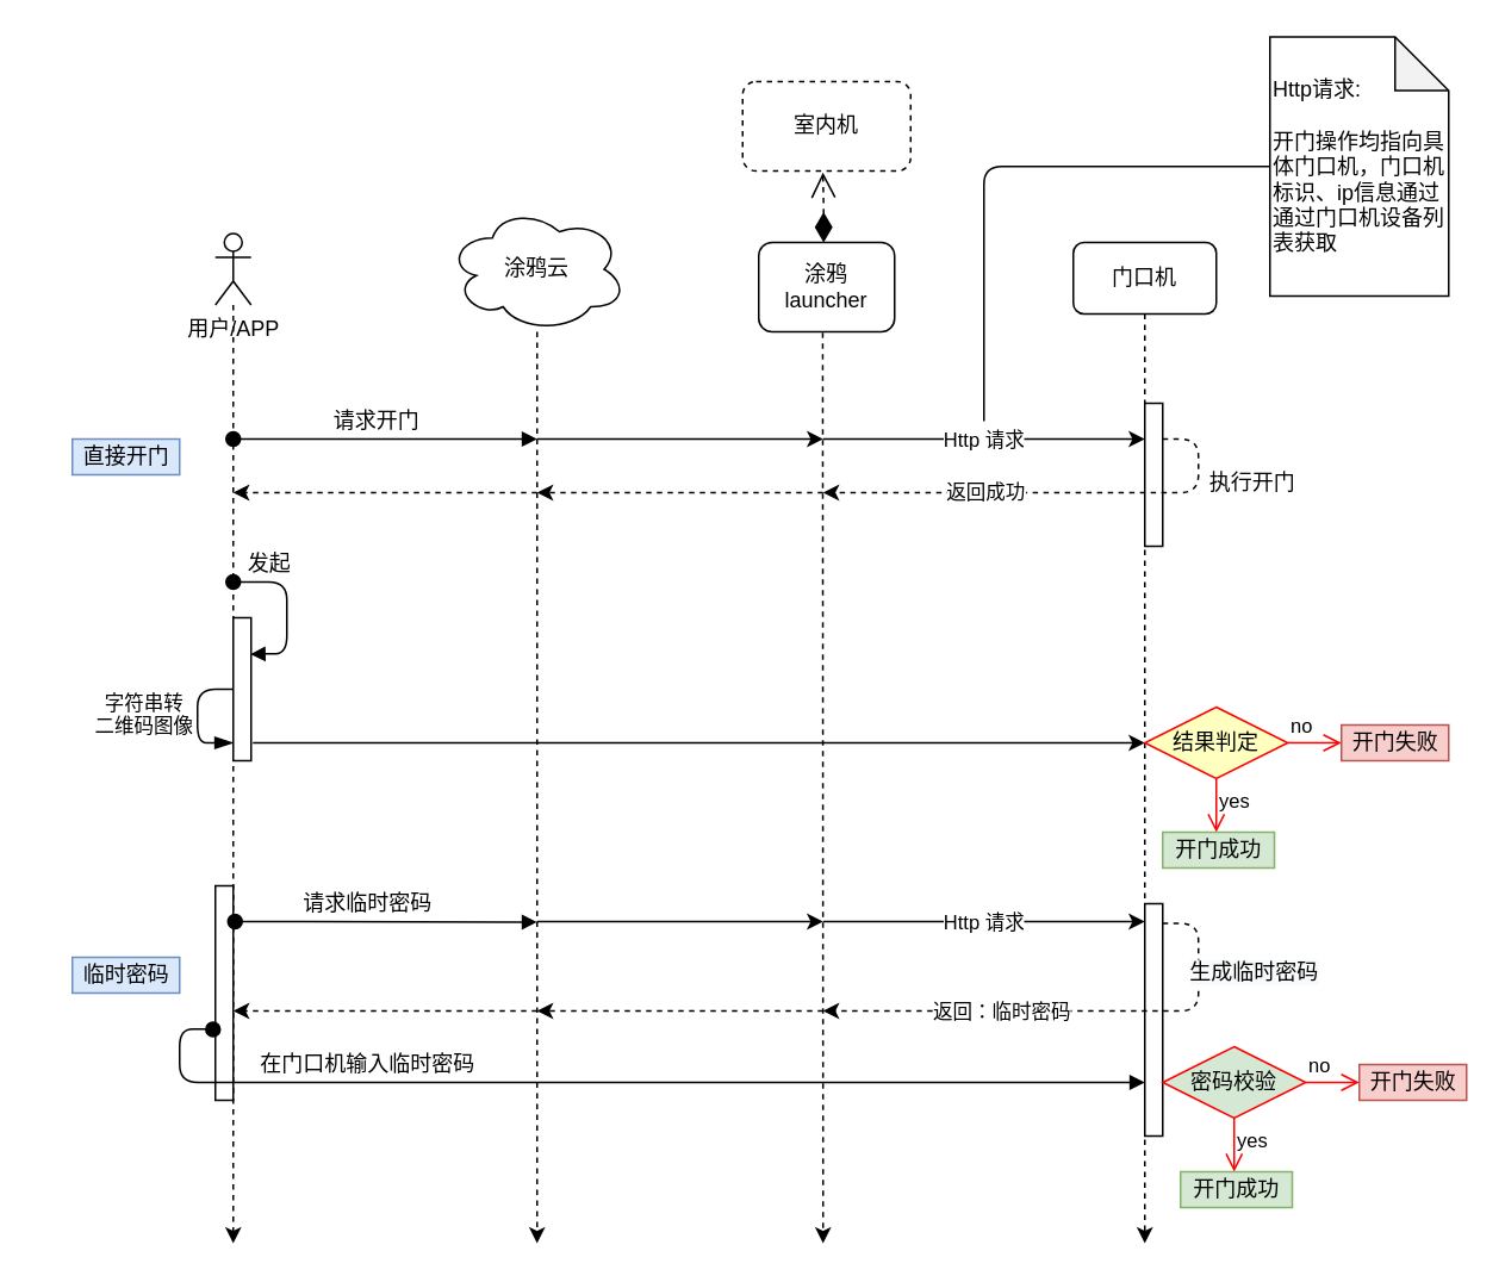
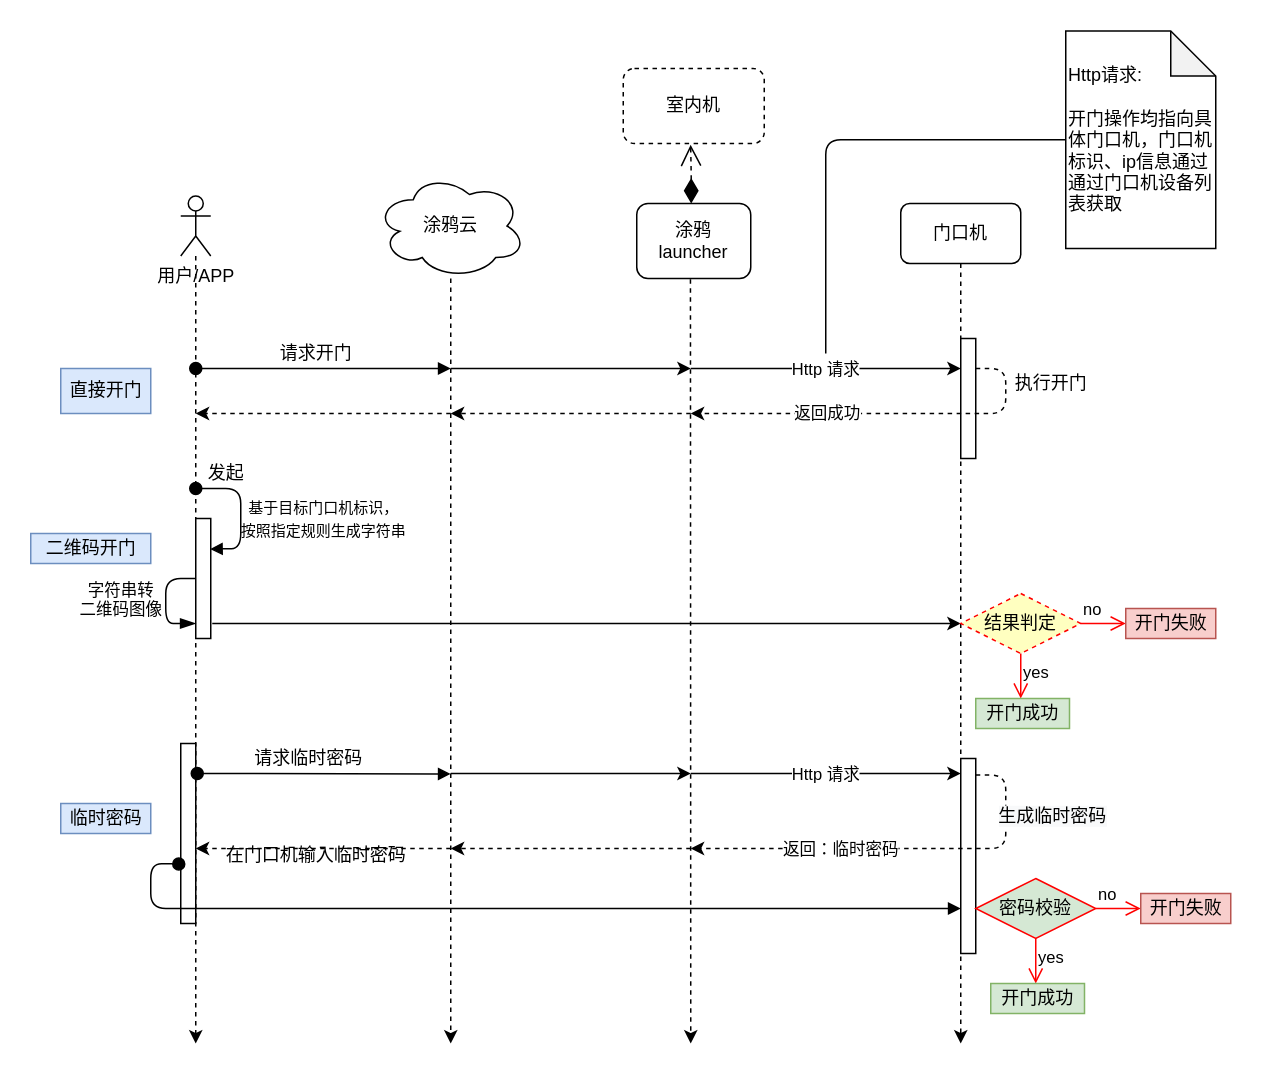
  <mxCell id="0" />
  <mxCell id="1" parent="0" />
  <mxCell id="2" style="edgeStyle=orthogonalEdgeStyle;rounded=0;orthogonalLoop=1;jettySize=auto;html=1;dashed=1;" parent="1" source="3" edge="1"><mxGeometry relative="1" as="geometry"><mxPoint x="130" y="695" as="targetPoint" /><Array as="points"><mxPoint x="130" y="665" /></Array></mxGeometry></mxCell>
  <mxCell id="3" value="用户/APP" style="shape=umlActor;verticalLabelPosition=bottom;verticalAlign=top;html=1;outlineConnect=0;" parent="1" vertex="1"><mxGeometry x="120" y="130" width="20" height="40" as="geometry" /></mxCell>
  <mxCell id="4" value="室内机" style="rounded=1;whiteSpace=wrap;html=1;dashed=1;" parent="1" vertex="1"><mxGeometry x="415" y="45" width="94" height="50" as="geometry" /></mxCell>
  <mxCell id="5" style="edgeStyle=orthogonalEdgeStyle;rounded=0;orthogonalLoop=1;jettySize=auto;html=1;dashed=1;exitX=0.5;exitY=1;exitDx=0;exitDy=0;" parent="1" source="6" edge="1"><mxGeometry relative="1" as="geometry"><mxPoint x="640" y="695" as="targetPoint" /><Array as="points"><mxPoint x="640" y="685" /></Array></mxGeometry></mxCell>
  <mxCell id="6" value="门口机" style="rounded=1;whiteSpace=wrap;html=1;" parent="1" vertex="1"><mxGeometry x="600" y="135" width="80" height="40" as="geometry" /></mxCell>
  <mxCell id="7" style="edgeStyle=orthogonalEdgeStyle;rounded=0;orthogonalLoop=1;jettySize=auto;html=1;dashed=1;" parent="1" source="8" edge="1"><mxGeometry relative="1" as="geometry"><mxPoint x="300" y="695" as="targetPoint" /><Array as="points"><mxPoint x="300" y="665" /></Array></mxGeometry></mxCell>
  <mxCell id="8" value="涂鸦云" style="ellipse;shape=cloud;whiteSpace=wrap;html=1;" parent="1" vertex="1"><mxGeometry x="250" y="115" width="100" height="70" as="geometry" /></mxCell>
  <mxCell id="9" style="edgeStyle=orthogonalEdgeStyle;rounded=0;orthogonalLoop=1;jettySize=auto;html=1;dashed=1;exitX=0.471;exitY=1.009;exitDx=0;exitDy=0;exitPerimeter=0;" parent="1" source="10" edge="1"><mxGeometry relative="1" as="geometry"><mxPoint x="460" y="695" as="targetPoint" /><mxPoint x="460" y="185" as="sourcePoint" /><Array as="points"><mxPoint x="460" y="195" /><mxPoint x="460" y="195" /></Array></mxGeometry></mxCell>
  <mxCell id="10" value="涂鸦&lt;br&gt;launcher" style="rounded=1;whiteSpace=wrap;html=1;" parent="1" vertex="1"><mxGeometry x="424" y="135" width="76" height="50" as="geometry" /></mxCell>
- <mxCell id="11" value="直接开门" style="text;html=1;align=center;verticalAlign=middle;resizable=0;points=[];autosize=1;fillColor=#dae8fc;strokeColor=#6c8ebf;" parent="1" vertex="1"><mxGeometry x="40" y="245" width="60" height="20" as="geometry" /></mxCell>
+ <mxCell id="11" value="直接开门" style="text;html=1;align=center;verticalAlign=middle;resizable=0;points=[];autosize=1;fillColor=#dae8fc;strokeColor=#6c8ebf;" parent="1" vertex="1"><mxGeometry x="40" y="245" width="60" height="30" as="geometry" /></mxCell>
  <mxCell id="12" value="" style="html=1;verticalAlign=bottom;startArrow=oval;startFill=1;endArrow=block;startSize=8;" parent="1" edge="1"><mxGeometry width="60" relative="1" as="geometry"><mxPoint x="130" y="245" as="sourcePoint" /><mxPoint x="300" y="245" as="targetPoint" /></mxGeometry></mxCell>
  <mxCell id="13" value="" style="endArrow=classic;html=1;" parent="1" edge="1"><mxGeometry width="50" height="50" relative="1" as="geometry"><mxPoint x="300" y="245" as="sourcePoint" /><mxPoint x="460" y="245" as="targetPoint" /></mxGeometry></mxCell>
  <mxCell id="14" value="" style="endArrow=classic;html=1;" parent="1" edge="1"><mxGeometry width="50" height="50" relative="1" as="geometry"><mxPoint x="460" y="515" as="sourcePoint" /><mxPoint x="640" y="515" as="targetPoint" /></mxGeometry></mxCell>
  <mxCell id="15" value="Http 请求" style="edgeLabel;html=1;align=center;verticalAlign=middle;resizable=0;points=[];" parent="14" vertex="1" connectable="0"><mxGeometry x="-0.221" y="1" relative="1" as="geometry"><mxPoint x="19.71" y="1" as="offset" /></mxGeometry></mxCell>
  <mxCell id="16" value="" style="html=1;points=[];perimeter=orthogonalPerimeter;" parent="1" vertex="1"><mxGeometry x="640" y="225" width="10" height="80" as="geometry" /></mxCell>
  <mxCell id="17" value="" style="endArrow=classic;html=1;dashed=1;" parent="1" edge="1"><mxGeometry width="50" height="50" relative="1" as="geometry"><mxPoint x="460" y="275" as="sourcePoint" /><mxPoint x="300" y="275" as="targetPoint" /></mxGeometry></mxCell>
  <mxCell id="18" value="" style="endArrow=classic;html=1;dashed=1;" parent="1" edge="1"><mxGeometry width="50" height="50" relative="1" as="geometry"><mxPoint x="300" y="275" as="sourcePoint" /><mxPoint x="130" y="275" as="targetPoint" /></mxGeometry></mxCell>
  <mxCell id="19" value="请求开门" style="text;html=1;align=center;verticalAlign=middle;resizable=0;points=[];autosize=1;" parent="1" vertex="1"><mxGeometry x="180" y="225" width="60" height="20" as="geometry" /></mxCell>
  <mxCell id="20" value="" style="endArrow=open;html=1;endSize=12;startArrow=diamondThin;startSize=14;startFill=1;edgeStyle=orthogonalEdgeStyle;align=left;verticalAlign=bottom;entryX=0.478;entryY=1.016;entryDx=0;entryDy=0;exitX=0.478;exitY=0;exitDx=0;exitDy=0;entryPerimeter=0;exitPerimeter=0;dashed=1;" parent="1" source="10" target="4" edge="1"><mxGeometry x="-1" y="-88" relative="1" as="geometry"><mxPoint x="344" y="115" as="sourcePoint" /><mxPoint x="504" y="115" as="targetPoint" /><mxPoint as="offset" /></mxGeometry></mxCell>
+ <mxCell id="21" value="二维码开门" style="text;html=1;align=center;verticalAlign=middle;resizable=0;points=[];autosize=1;fillColor=#dae8fc;strokeColor=#6c8ebf;" parent="1" vertex="1"><mxGeometry x="20" y="355" width="80" height="20" as="geometry" /></mxCell>
  <mxCell id="22" value="" style="html=1;points=[];perimeter=orthogonalPerimeter;" parent="1" vertex="1"><mxGeometry x="130" y="345" width="10" height="80" as="geometry" /></mxCell>
  <mxCell id="23" value="字符串转&lt;br&gt;二维码图像" style="html=1;verticalAlign=bottom;endArrow=blockThin;endSize=8;exitX=0;exitY=0.5;exitDx=0;exitDy=0;exitPerimeter=0;entryX=0;entryY=0.875;entryDx=0;entryDy=0;entryPerimeter=0;endFill=1;" parent="1" source="22" target="22" edge="1"><mxGeometry x="0.429" y="-30" relative="1" as="geometry"><mxPoint x="90" y="415" as="targetPoint" /><Array as="points"><mxPoint x="110" y="385" /><mxPoint x="110" y="415" /></Array><mxPoint x="-30" y="-30" as="offset" /></mxGeometry></mxCell>
+ <mxCell id="24" value="&lt;font style=&quot;font-size: 10px&quot;&gt;基于目标门口机标识，&lt;br&gt;按照指定规则生成字符串&lt;/font&gt;" style="text;html=1;align=center;verticalAlign=middle;resizable=0;points=[];autosize=1;" parent="1" vertex="1"><mxGeometry x="150" y="325" width="130" height="40" as="geometry" /></mxCell>
  <mxCell id="25" value="" style="html=1;verticalAlign=bottom;startArrow=oval;startFill=1;endArrow=block;startSize=8;entryX=0.947;entryY=0.255;entryDx=0;entryDy=0;entryPerimeter=0;" parent="1" target="22" edge="1"><mxGeometry width="60" relative="1" as="geometry"><mxPoint x="130" y="325" as="sourcePoint" /><mxPoint x="160" y="365" as="targetPoint" /><Array as="points"><mxPoint x="160" y="325" /><mxPoint x="160" y="365" /></Array></mxGeometry></mxCell>
  <mxCell id="26" value="发起" style="text;html=1;align=center;verticalAlign=middle;resizable=0;points=[];autosize=1;" parent="1" vertex="1"><mxGeometry x="130" y="305" width="40" height="20" as="geometry" /></mxCell>
  <mxCell id="27" value="" style="endArrow=classic;html=1;entryX=0;entryY=0.5;entryDx=0;entryDy=0;" parent="1" target="28" edge="1"><mxGeometry width="50" height="50" relative="1" as="geometry"><mxPoint x="141" y="415" as="sourcePoint" /><mxPoint x="640" y="417" as="targetPoint" /></mxGeometry></mxCell>
- <mxCell id="28" value="结果判定" style="rhombus;whiteSpace=wrap;html=1;fillColor=#ffffc0;strokeColor=#ff0000;" parent="1" vertex="1"><mxGeometry x="640" y="395" width="80" height="40" as="geometry" /></mxCell>
+ <mxCell id="28" value="结果判定" style="rhombus;whiteSpace=wrap;html=1;fillColor=#ffffc0;strokeColor=#ff0000;dashed=1;" parent="1" vertex="1"><mxGeometry x="640" y="395" width="80" height="40" as="geometry" /></mxCell>
  <mxCell id="29" value="no" style="edgeStyle=orthogonalEdgeStyle;html=1;align=left;verticalAlign=bottom;endArrow=open;endSize=8;strokeColor=#ff0000;" parent="1" source="28" edge="1"><mxGeometry x="-1" relative="1" as="geometry"><mxPoint x="750" y="415" as="targetPoint" /></mxGeometry></mxCell>
  <mxCell id="30" value="yes" style="edgeStyle=orthogonalEdgeStyle;html=1;align=left;verticalAlign=top;endArrow=open;endSize=8;strokeColor=#ff0000;" parent="1" source="28" edge="1"><mxGeometry x="-1" relative="1" as="geometry"><mxPoint x="680" y="465" as="targetPoint" /></mxGeometry></mxCell>
  <mxCell id="31" value="开门成功" style="html=1;fillColor=#d5e8d4;strokeColor=#82b366;" parent="1" vertex="1"><mxGeometry x="650" y="465" width="62.5" height="20" as="geometry" /></mxCell>
  <mxCell id="32" value="开门失败" style="html=1;fillColor=#f8cecc;strokeColor=#b85450;" parent="1" vertex="1"><mxGeometry x="750" y="405" width="60" height="20" as="geometry" /></mxCell>
  <mxCell id="33" value="临时密码" style="text;html=1;align=center;verticalAlign=middle;resizable=0;points=[];autosize=1;fillColor=#dae8fc;strokeColor=#6c8ebf;" parent="1" vertex="1"><mxGeometry x="40" y="535" width="60" height="20" as="geometry" /></mxCell>
  <mxCell id="34" value="" style="endArrow=classic;html=1;" parent="1" edge="1"><mxGeometry width="50" height="50" relative="1" as="geometry"><mxPoint x="300" y="515" as="sourcePoint" /><mxPoint x="460" y="515" as="targetPoint" /></mxGeometry></mxCell>
  <mxCell id="35" value="" style="endArrow=classic;html=1;" parent="1" edge="1"><mxGeometry width="50" height="50" relative="1" as="geometry"><mxPoint x="460" y="245" as="sourcePoint" /><mxPoint x="640" y="245" as="targetPoint" /></mxGeometry></mxCell>
  <mxCell id="36" value="Http 请求" style="edgeLabel;html=1;align=center;verticalAlign=middle;resizable=0;points=[];" parent="35" vertex="1" connectable="0"><mxGeometry x="-0.221" y="1" relative="1" as="geometry"><mxPoint x="19.71" y="1" as="offset" /></mxGeometry></mxCell>
  <mxCell id="37" value="" style="html=1;points=[];perimeter=orthogonalPerimeter;" parent="1" vertex="1"><mxGeometry x="640" y="505" width="10" height="130" as="geometry" /></mxCell>
  <mxCell id="38" value="" style="endArrow=classic;html=1;dashed=1;" parent="1" edge="1"><mxGeometry width="50" height="50" relative="1" as="geometry"><mxPoint x="650" y="516" as="sourcePoint" /><mxPoint x="460" y="565" as="targetPoint" /><Array as="points"><mxPoint x="670" y="516" /><mxPoint x="670" y="565" /></Array></mxGeometry></mxCell>
  <mxCell id="39" value="&lt;span style=&quot;font-size: 12px ; background-color: rgb(248 , 249 , 250)&quot;&gt;生成临时密码&lt;/span&gt;" style="edgeLabel;html=1;align=center;verticalAlign=middle;resizable=0;points=[];" parent="38" vertex="1" connectable="0"><mxGeometry x="-0.712" y="-1" relative="1" as="geometry"><mxPoint x="31" y="7.4" as="offset" /></mxGeometry></mxCell>
  <mxCell id="40" value="返回：临时密码" style="edgeLabel;html=1;align=center;verticalAlign=middle;resizable=0;points=[];" parent="38" vertex="1" connectable="0"><mxGeometry x="0.439" relative="1" as="geometry"><mxPoint x="21.67" as="offset" /></mxGeometry></mxCell>
  <mxCell id="41" value="" style="endArrow=classic;html=1;dashed=1;" parent="1" edge="1"><mxGeometry width="50" height="50" relative="1" as="geometry"><mxPoint x="460" y="565" as="sourcePoint" /><mxPoint x="300" y="565" as="targetPoint" /></mxGeometry></mxCell>
  <mxCell id="42" value="" style="endArrow=classic;html=1;dashed=1;" parent="1" target="44" edge="1"><mxGeometry width="50" height="50" relative="1" as="geometry"><mxPoint x="300" y="565" as="sourcePoint" /><mxPoint x="200" y="565" as="targetPoint" /></mxGeometry></mxCell>
  <mxCell id="43" value="请求临时密码" style="text;html=1;align=center;verticalAlign=middle;resizable=0;points=[];autosize=1;" parent="1" vertex="1"><mxGeometry x="160" y="495" width="90" height="20" as="geometry" /></mxCell>
  <mxCell id="44" value="" style="html=1;points=[];perimeter=orthogonalPerimeter;gradientColor=none;" parent="1" vertex="1"><mxGeometry x="120" y="495" width="10" height="120" as="geometry" /></mxCell>
  <mxCell id="45" value="" style="html=1;verticalAlign=bottom;startArrow=oval;startFill=1;endArrow=block;startSize=8;" parent="1" edge="1"><mxGeometry width="60" relative="1" as="geometry"><mxPoint x="131" y="515" as="sourcePoint" /><mxPoint x="300" y="515.29" as="targetPoint" /></mxGeometry></mxCell>
  <mxCell id="46" value="" style="endArrow=classic;html=1;dashed=1;" parent="1" edge="1"><mxGeometry width="50" height="50" relative="1" as="geometry"><mxPoint x="650" y="245" as="sourcePoint" /><mxPoint x="460" y="275" as="targetPoint" /><Array as="points"><mxPoint x="670" y="245" /><mxPoint x="670" y="275" /></Array></mxGeometry></mxCell>
  <mxCell id="47" value="返回成功" style="edgeLabel;html=1;align=center;verticalAlign=middle;resizable=0;points=[];" parent="46" vertex="1" connectable="0"><mxGeometry x="0.411" y="-1" relative="1" as="geometry"><mxPoint x="13.45" as="offset" /></mxGeometry></mxCell>
  <mxCell id="48" value="" style="html=1;verticalAlign=bottom;startArrow=oval;startFill=1;endArrow=block;startSize=8;exitX=-0.133;exitY=0.669;exitDx=0;exitDy=0;exitPerimeter=0;" parent="1" source="44" edge="1"><mxGeometry width="60" relative="1" as="geometry"><mxPoint x="110" y="565" as="sourcePoint" /><mxPoint x="640" y="605" as="targetPoint" /><Array as="points"><mxPoint x="100" y="575" /><mxPoint x="100" y="605" /></Array></mxGeometry></mxCell>
- <mxCell id="49" value="在门口机输入临时密码" style="text;html=1;align=center;verticalAlign=middle;resizable=0;points=[];autosize=1;" parent="1" vertex="1"><mxGeometry x="135" y="585" width="140" height="20" as="geometry" /></mxCell>
+ <mxCell id="49" value="在门口机输入临时密码" style="text;html=1;align=center;verticalAlign=middle;resizable=0;points=[];autosize=1;" parent="1" vertex="1"><mxGeometry x="140" y="560" width="140" height="20" as="geometry" /></mxCell>
  <mxCell id="50" value="密码校验" style="rhombus;whiteSpace=wrap;html=1;fillColor=#d5e8d4;strokeColor=#ff0000;" parent="1" vertex="1"><mxGeometry x="650" y="585" width="80" height="40" as="geometry" /></mxCell>
  <mxCell id="51" value="no" style="edgeStyle=orthogonalEdgeStyle;html=1;align=left;verticalAlign=bottom;endArrow=open;endSize=8;strokeColor=#ff0000;" parent="1" source="50" edge="1"><mxGeometry x="-1" relative="1" as="geometry"><mxPoint x="760" y="605" as="targetPoint" /></mxGeometry></mxCell>
  <mxCell id="52" value="yes" style="edgeStyle=orthogonalEdgeStyle;html=1;align=left;verticalAlign=top;endArrow=open;endSize=8;strokeColor=#ff0000;" parent="1" source="50" edge="1"><mxGeometry x="-1" relative="1" as="geometry"><mxPoint x="690" y="655" as="targetPoint" /></mxGeometry></mxCell>
  <mxCell id="53" value="开门成功" style="html=1;fillColor=#d5e8d4;strokeColor=#82b366;" parent="1" vertex="1"><mxGeometry x="660" y="655" width="62.5" height="20" as="geometry" /></mxCell>
  <mxCell id="54" value="开门失败" style="html=1;fillColor=#f8cecc;strokeColor=#b85450;" parent="1" vertex="1"><mxGeometry x="760" y="595" width="60" height="20" as="geometry" /></mxCell>
- <mxCell id="55" value="执行开门" style="text;html=1;align=center;verticalAlign=middle;resizable=0;points=[];autosize=1;" parent="1" vertex="1"><mxGeometry x="670" y="260" width="60" height="20" as="geometry" /></mxCell>
+ <mxCell id="55" value="执行开门" style="text;html=1;align=center;verticalAlign=middle;resizable=0;points=[];autosize=1;" parent="1" vertex="1"><mxGeometry x="670" y="245" width="60" height="20" as="geometry" /></mxCell>
  <mxCell id="56" style="edgeStyle=orthogonalEdgeStyle;rounded=1;orthogonalLoop=1;jettySize=auto;html=1;endArrow=none;endFill=0;" parent="1" source="57" edge="1"><mxGeometry relative="1" as="geometry"><mxPoint x="550" y="235" as="targetPoint" /><Array as="points"><mxPoint x="550" y="92" /></Array></mxGeometry></mxCell>
  <mxCell id="57" value="Http请求:&lt;br&gt;&lt;br&gt;开门操作均指向具体门口机，门口机标识、ip信息通过通过门口机设备列表获取" style="shape=note;whiteSpace=wrap;html=1;backgroundOutline=1;darkOpacity=0.05;gradientColor=none;align=left;" parent="1" vertex="1"><mxGeometry x="710" y="20" width="100" height="145" as="geometry" /></mxCell>
